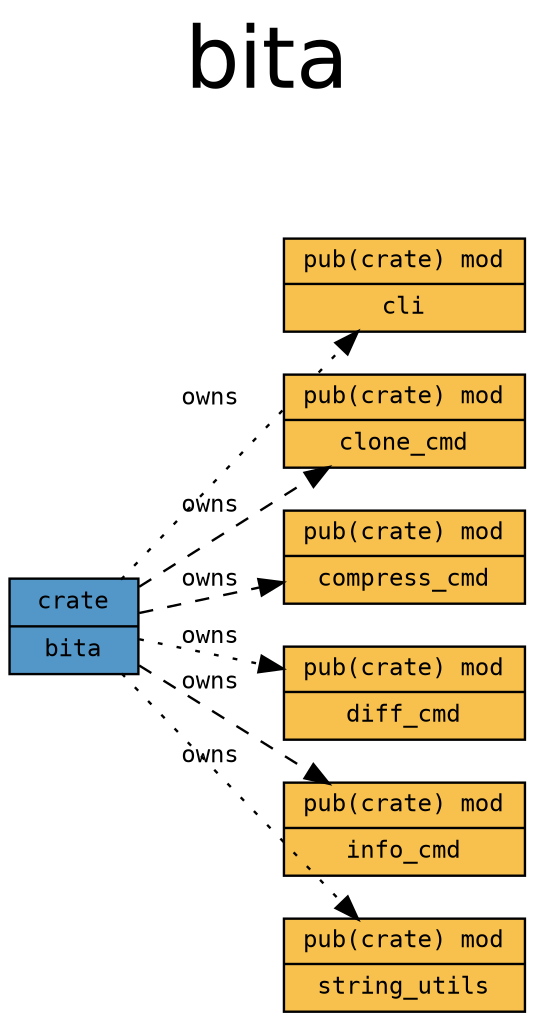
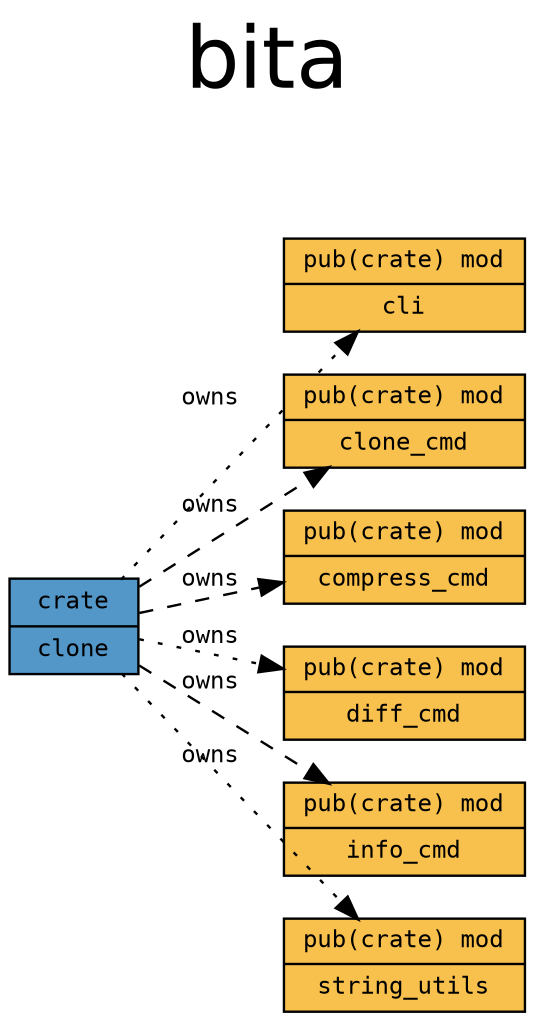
  digraph {
    fontname=Helvetica
    fontsize=36
    label=bita
    labelloc=t
    rankdir=LR
    splines=line
    node [fillcolor="#f8c04c" fontname=monospace fontsize=10 shape=record style=filled]
    edge [color="#000000" constraint=true fontname=monospace fontsize=10 style=dotted]
-   n1 [fillcolor="#5397c8" label="crate|bita"]
+   n1 [fillcolor="#5397c8" label="crate|clone"]
    n2 [label="pub(crate) mod|cli"]
    n3 [label="pub(crate) mod|clone_cmd"]
    n4 [label="pub(crate) mod|compress_cmd"]
    n5 [label="pub(crate) mod|diff_cmd"]
    n6 [label="pub(crate) mod|info_cmd"]
    n7 [label="pub(crate) mod|string_utils"]
    n1 -> n2 [label=owns]
    n1 -> n3 [label=owns style=dashed]
    n1 -> n4 [label=owns style=dashed]
    n1 -> n5 [label=owns]
    n1 -> n6 [label=owns style=dashed]
    n1 -> n7 [label=owns]
  }
